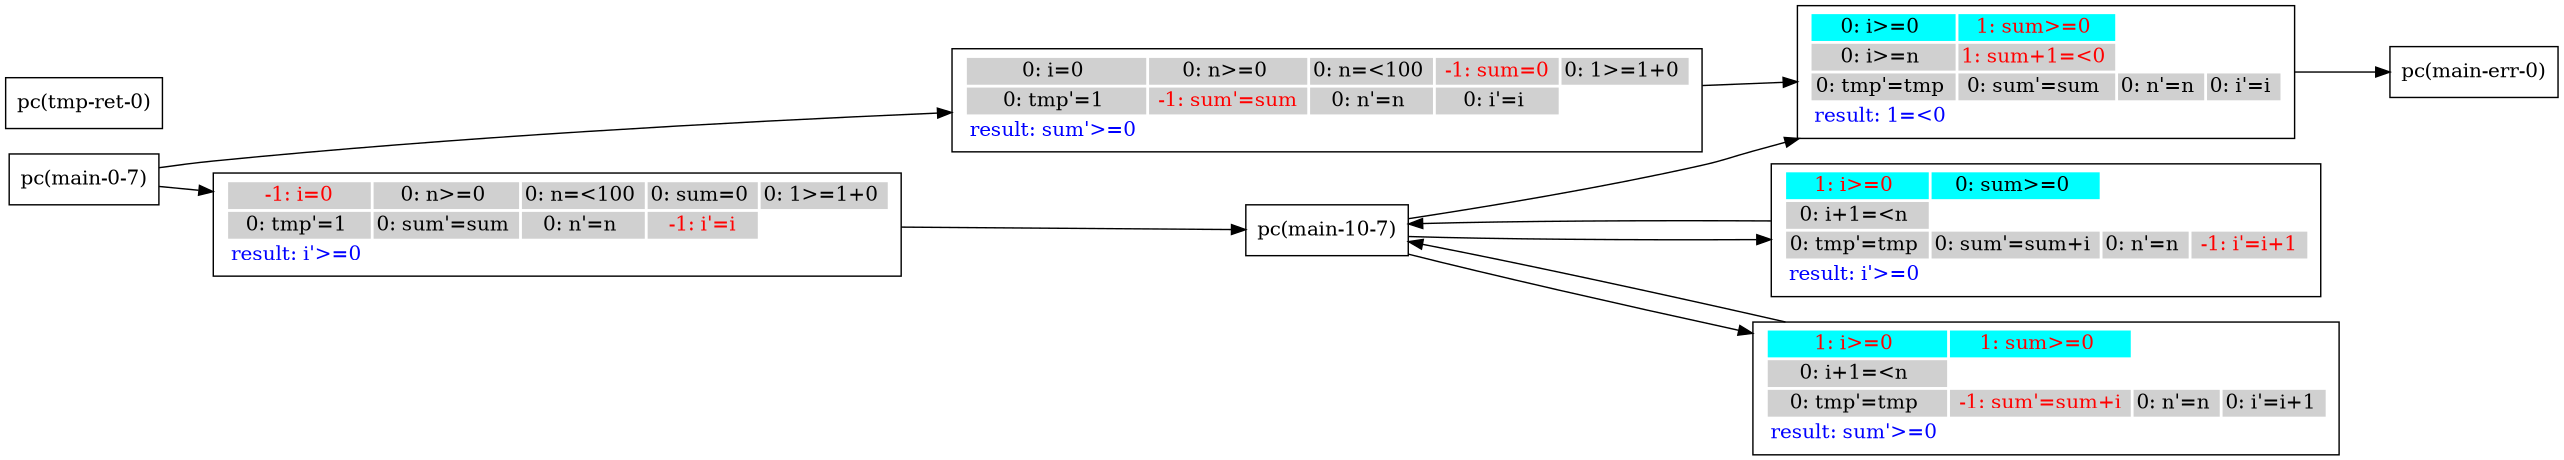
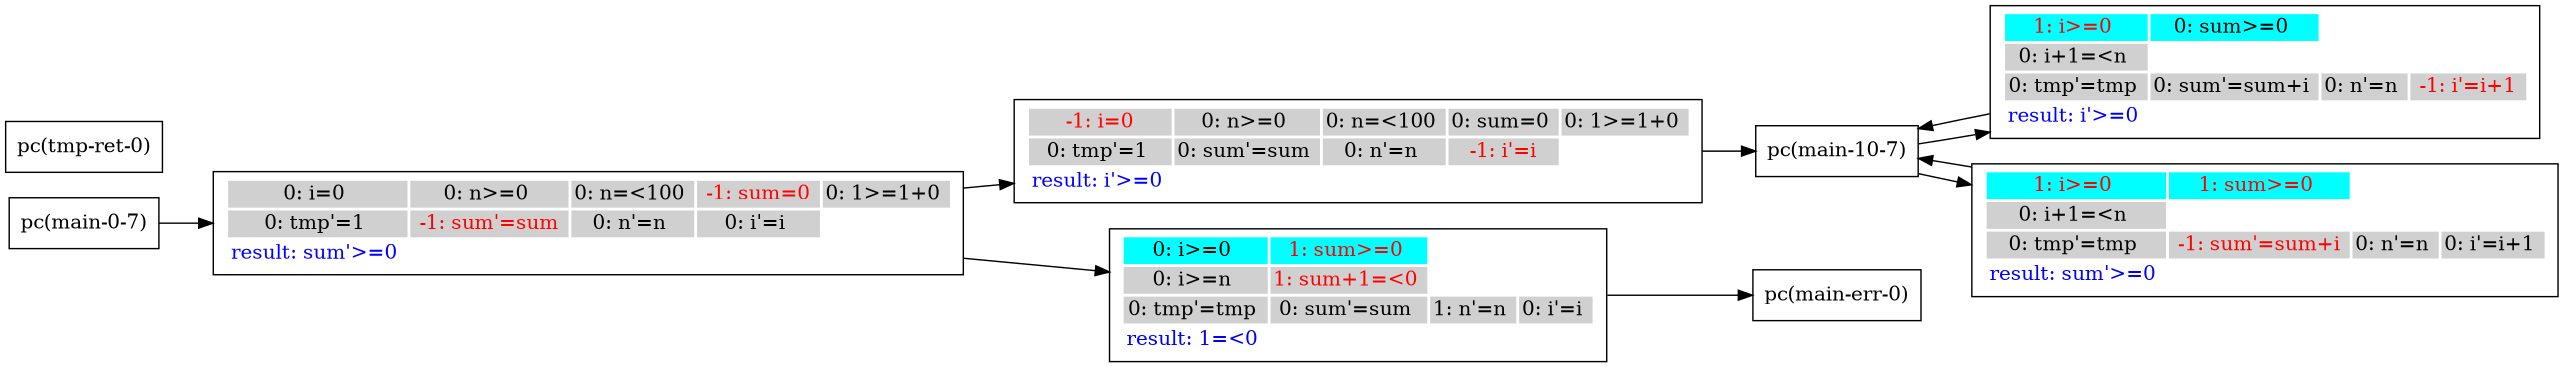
  digraph {
    rankdir=LR
    node [shape=box]
    n1 [label="pc(main-0-7)"]
    n2 [label=<<TABLE border="0"><TR><TD bgcolor = "#D0D0D0"><FONT COLOR="red"> -1: i=0 </FONT></TD><TD bgcolor = "#D0D0D0"><FONT COLOR="black">0: n&#062;=0 </FONT></TD><TD bgcolor = "#D0D0D0"><FONT COLOR="black">0: n=&#060;100 </FONT></TD><TD bgcolor = "#D0D0D0"><FONT COLOR="black">0: sum=0 </FONT></TD><TD bgcolor = "#D0D0D0"><FONT COLOR="black">0: 1&#062;=1+0 </FONT></TD></TR><TR><TD bgcolor = "#D0D0D0"><FONT COLOR="black">0: tmp'=1 </FONT></TD><TD bgcolor = "#D0D0D0"><FONT COLOR="black">0: sum'=sum </FONT></TD><TD bgcolor = "#D0D0D0"><FONT COLOR="black">0: n'=n </FONT></TD><TD bgcolor = "#D0D0D0"><FONT COLOR="red"> -1: i'=i </FONT></TD></TR><TR><TD bgcolor = "white"><FONT COLOR="blue">result: i'&#062;=0 </FONT></TD></TR></TABLE>>]
    n3 [label=<<TABLE border="0"><TR><TD bgcolor = "#D0D0D0"><FONT COLOR="black">0: i=0 </FONT></TD><TD bgcolor = "#D0D0D0"><FONT COLOR="black">0: n&#062;=0 </FONT></TD><TD bgcolor = "#D0D0D0"><FONT COLOR="black">0: n=&#060;100 </FONT></TD><TD bgcolor = "#D0D0D0"><FONT COLOR="red"> -1: sum=0 </FONT></TD><TD bgcolor = "#D0D0D0"><FONT COLOR="black">0: 1&#062;=1+0 </FONT></TD></TR><TR><TD bgcolor = "#D0D0D0"><FONT COLOR="black">0: tmp'=1 </FONT></TD><TD bgcolor = "#D0D0D0"><FONT COLOR="red"> -1: sum'=sum </FONT></TD><TD bgcolor = "#D0D0D0"><FONT COLOR="black">0: n'=n </FONT></TD><TD bgcolor = "#D0D0D0"><FONT COLOR="black">0: i'=i </FONT></TD></TR><TR><TD bgcolor = "white"><FONT COLOR="blue">result: sum'&#062;=0 </FONT></TD></TR></TABLE>>]
    n4 [label="pc(main-10-7)"]
-   n5 [label=<<TABLE border="0"><TR><TD bgcolor = "#00FFFF"><FONT COLOR="black">0: i&#062;=0 </FONT></TD><TD bgcolor = "#00FFFF"><FONT COLOR="red">1: sum&#062;=0 </FONT></TD></TR><TR><TD bgcolor = "#D0D0D0"><FONT COLOR="black">0: i&#062;=n </FONT></TD><TD bgcolor = "#D0D0D0"><FONT COLOR="red">1: sum+1=&#060;0 </FONT></TD></TR><TR><TD bgcolor = "#D0D0D0"><FONT COLOR="black">0: tmp'=tmp </FONT></TD><TD bgcolor = "#D0D0D0"><FONT COLOR="black">0: sum'=sum </FONT></TD><TD bgcolor = "#D0D0D0"><FONT COLOR="black">0: n'=n </FONT></TD><TD bgcolor = "#D0D0D0"><FONT COLOR="black">0: i'=i </FONT></TD></TR><TR><TD bgcolor = "white"><FONT COLOR="blue">result: 1=&#060;0 </FONT></TD></TR></TABLE>>]
+   n5 [label=<<TABLE border="0"><TR><TD bgcolor = "#00FFFF"><FONT COLOR="black">0: i&#062;=0 </FONT></TD><TD bgcolor = "#00FFFF"><FONT COLOR="red">1: sum&#062;=0 </FONT></TD></TR><TR><TD bgcolor = "#D0D0D0"><FONT COLOR="black">0: i&#062;=n </FONT></TD><TD bgcolor = "#D0D0D0"><FONT COLOR="red">1: sum+1=&#060;0 </FONT></TD></TR><TR><TD bgcolor = "#D0D0D0"><FONT COLOR="black">0: tmp'=tmp </FONT></TD><TD bgcolor = "#D0D0D0"><FONT COLOR="black">0: sum'=sum </FONT></TD><TD bgcolor = "#D0D0D0"><FONT COLOR="black">1: n'=n </FONT></TD><TD bgcolor = "#D0D0D0"><FONT COLOR="black">0: i'=i </FONT></TD></TR><TR><TD bgcolor = "white"><FONT COLOR="blue">result: 1=&#060;0 </FONT></TD></TR></TABLE>>]
    n6 [label=<<TABLE border="0"><TR><TD bgcolor = "#00FFFF"><FONT COLOR="red">1: i&#062;=0 </FONT></TD><TD bgcolor = "#00FFFF"><FONT COLOR="black">0: sum&#062;=0 </FONT></TD></TR><TR><TD bgcolor = "#D0D0D0"><FONT COLOR="black">0: i+1=&#060;n </FONT></TD></TR><TR><TD bgcolor = "#D0D0D0"><FONT COLOR="black">0: tmp'=tmp </FONT></TD><TD bgcolor = "#D0D0D0"><FONT COLOR="black">0: sum'=sum+i </FONT></TD><TD bgcolor = "#D0D0D0"><FONT COLOR="black">0: n'=n </FONT></TD><TD bgcolor = "#D0D0D0"><FONT COLOR="red"> -1: i'=i+1 </FONT></TD></TR><TR><TD bgcolor = "white"><FONT COLOR="blue">result: i'&#062;=0 </FONT></TD></TR></TABLE>>]
    n7 [label=<<TABLE border="0"><TR><TD bgcolor = "#00FFFF"><FONT COLOR="red">1: i&#062;=0 </FONT></TD><TD bgcolor = "#00FFFF"><FONT COLOR="red">1: sum&#062;=0 </FONT></TD></TR><TR><TD bgcolor = "#D0D0D0"><FONT COLOR="black">0: i+1=&#060;n </FONT></TD></TR><TR><TD bgcolor = "#D0D0D0"><FONT COLOR="black">0: tmp'=tmp </FONT></TD><TD bgcolor = "#D0D0D0"><FONT COLOR="red"> -1: sum'=sum+i </FONT></TD><TD bgcolor = "#D0D0D0"><FONT COLOR="black">0: n'=n </FONT></TD><TD bgcolor = "#D0D0D0"><FONT COLOR="black">0: i'=i+1 </FONT></TD></TR><TR><TD bgcolor = "white"><FONT COLOR="blue">result: sum'&#062;=0 </FONT></TD></TR></TABLE>>]
    n8 [label="pc(main-err-0)"]
    n9 [label="pc(tmp-ret-0)"]
-   n1 -> n2
+   n3 -> n2
    n1 -> n3
    n2 -> n4
    n3 -> n5
-   n4 -> n5
    n4 -> n6
    n4 -> n7
    n5 -> n8
    n6 -> n4
    n7 -> n4
  }
